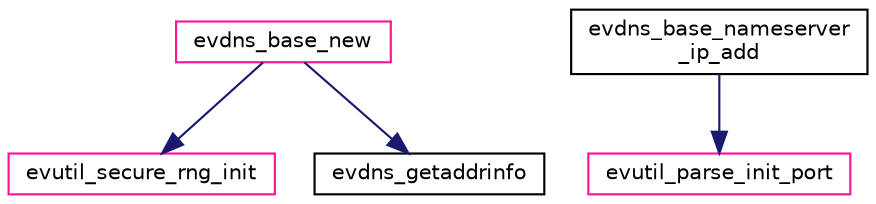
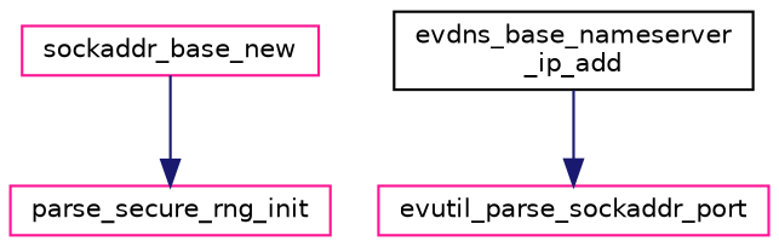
  digraph {
    rankdir=TB
    node [color=deeppink fillcolor=white fontname=Helvetica fontsize=10 shape=record style=filled]
    edge [color=midnightblue fontname=Helvetica fontsize=10 labelfontname=Helvetica labelfontsize=10 style=solid]
-   n1 [height=0.2 label=evdns_base_new width=0.4]
-   n2 [height=0.2 label=evutil_secure_rng_init width=0.4]
-   n3 [color=black height=0.2 label=evdns_getaddrinfo width=0.4]
+   n1 [height=0.2 label=sockaddr_base_new width=0.4]
+   n2 [height=0.2 label=parse_secure_rng_init width=0.4]
    n4 [color=black height=0.2 label="evdns_base_nameserver\l_ip_add" width=0.4]
-   n5 [height=0.2 label=evutil_parse_init_port width=0.4]
+   n5 [height=0.2 label=evutil_parse_sockaddr_port width=0.4]
    n1 -> n2
-   n1 -> n3
    n4 -> n5
  }
